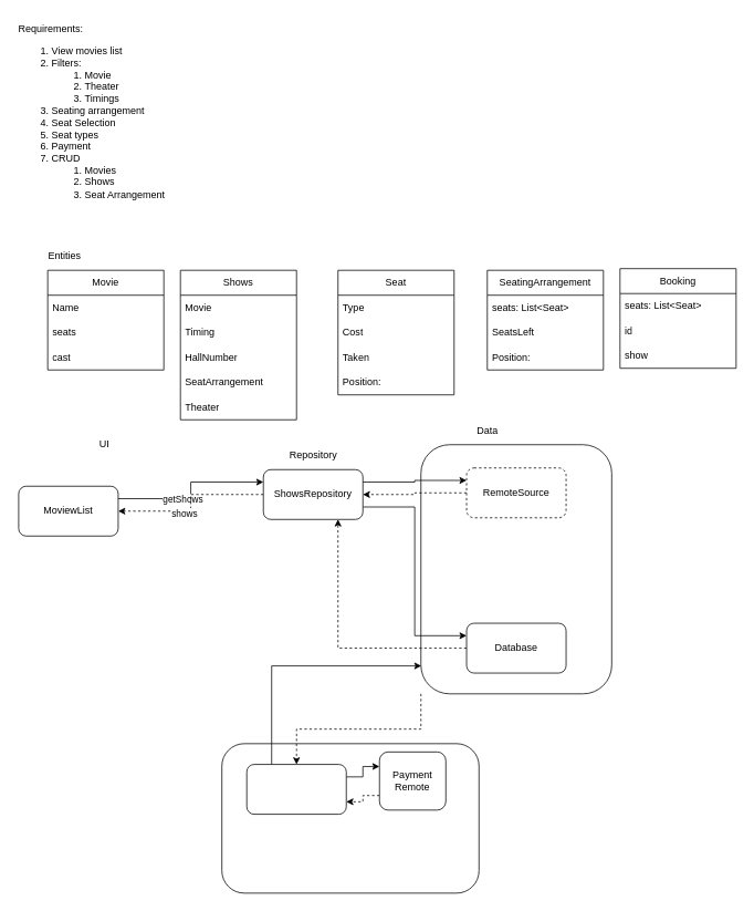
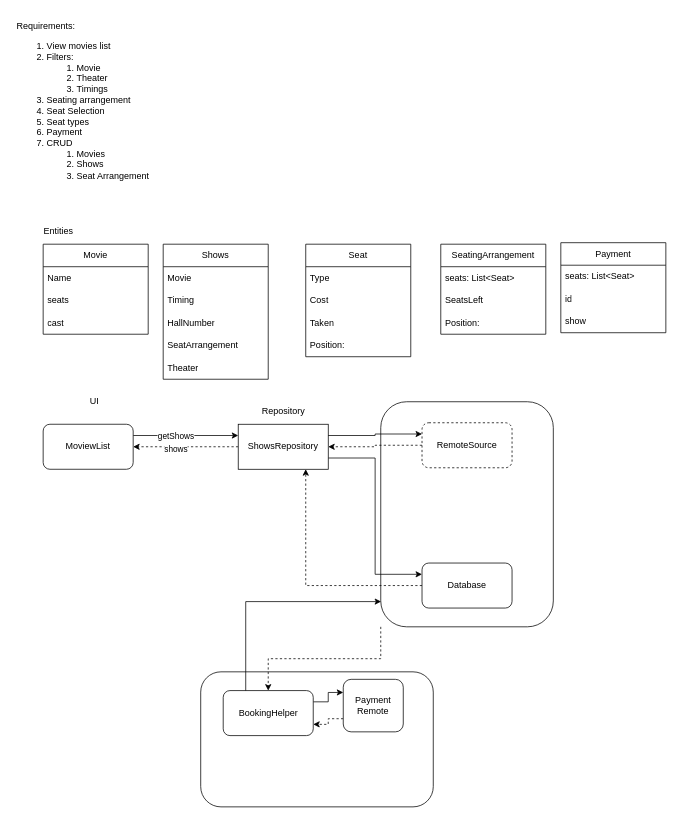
  <mxCell id="0" />
  <mxCell id="1" parent="0" />
  <mxCell id="2" value="Requirements:&lt;div&gt;&lt;ol&gt;&lt;li&gt;&lt;span style=&quot;background-color: initial;&quot;&gt;View movies list&lt;/span&gt;&lt;/li&gt;&lt;li&gt;&lt;span style=&quot;background-color: initial;&quot;&gt;Filters:&lt;/span&gt;&lt;/li&gt;&lt;ol&gt;&lt;li&gt;Movie&lt;/li&gt;&lt;li&gt;Theater&lt;/li&gt;&lt;li&gt;Timings&lt;/li&gt;&lt;/ol&gt;&lt;li&gt;Seating arrangement&lt;/li&gt;&lt;li&gt;Seat Selection&lt;/li&gt;&lt;li&gt;Seat types&lt;/li&gt;&lt;li&gt;Payment&lt;/li&gt;&lt;li&gt;CRUD&lt;/li&gt;&lt;ol&gt;&lt;li&gt;Movies&lt;/li&gt;&lt;li&gt;Shows&lt;/li&gt;&lt;li&gt;Seat Arrangement&lt;/li&gt;&lt;/ol&gt;&lt;/ol&gt;&lt;/div&gt;" style="text;html=1;align=left;verticalAlign=middle;resizable=0;points=[];autosize=1;strokeColor=none;fillColor=none;" vertex="1" parent="1"><mxGeometry x="20" y="20" width="200" height="240" as="geometry" /></mxCell>
  <mxCell id="3" value="Entities" style="text;html=1;align=center;verticalAlign=middle;resizable=0;points=[];autosize=1;strokeColor=none;fillColor=none;" vertex="1" parent="1"><mxGeometry x="47" y="293" width="60" height="30" as="geometry" /></mxCell>
  <mxCell id="4" value="Movie" style="swimlane;fontStyle=0;childLayout=stackLayout;horizontal=1;startSize=30;horizontalStack=0;resizeParent=1;resizeParentMax=0;resizeLast=0;collapsible=1;marginBottom=0;whiteSpace=wrap;html=1;" vertex="1" parent="1"><mxGeometry x="57" y="325" width="140" height="120" as="geometry" /></mxCell>
  <mxCell id="5" value="Name" style="text;strokeColor=none;fillColor=none;align=left;verticalAlign=middle;spacingLeft=4;spacingRight=4;overflow=hidden;points=[[0,0.5],[1,0.5]];portConstraint=eastwest;rotatable=0;whiteSpace=wrap;html=1;" vertex="1" parent="4"><mxGeometry y="30" width="140" height="30" as="geometry" /></mxCell>
  <mxCell id="6" value="seats" style="text;strokeColor=none;fillColor=none;align=left;verticalAlign=middle;spacingLeft=4;spacingRight=4;overflow=hidden;points=[[0,0.5],[1,0.5]];portConstraint=eastwest;rotatable=0;whiteSpace=wrap;html=1;" vertex="1" parent="4"><mxGeometry y="60" width="140" height="30" as="geometry" /></mxCell>
  <mxCell id="7" value="cast" style="text;strokeColor=none;fillColor=none;align=left;verticalAlign=middle;spacingLeft=4;spacingRight=4;overflow=hidden;points=[[0,0.5],[1,0.5]];portConstraint=eastwest;rotatable=0;whiteSpace=wrap;html=1;" vertex="1" parent="4"><mxGeometry y="90" width="140" height="30" as="geometry" /></mxCell>
  <mxCell id="8" value="Shows" style="swimlane;fontStyle=0;childLayout=stackLayout;horizontal=1;startSize=30;horizontalStack=0;resizeParent=1;resizeParentMax=0;resizeLast=0;collapsible=1;marginBottom=0;whiteSpace=wrap;html=1;" vertex="1" parent="1"><mxGeometry x="217" y="325" width="140" height="180" as="geometry" /></mxCell>
  <mxCell id="9" value="Movie" style="text;strokeColor=none;fillColor=none;align=left;verticalAlign=middle;spacingLeft=4;spacingRight=4;overflow=hidden;points=[[0,0.5],[1,0.5]];portConstraint=eastwest;rotatable=0;whiteSpace=wrap;html=1;" vertex="1" parent="8"><mxGeometry y="30" width="140" height="30" as="geometry" /></mxCell>
  <mxCell id="10" value="Timing" style="text;strokeColor=none;fillColor=none;align=left;verticalAlign=middle;spacingLeft=4;spacingRight=4;overflow=hidden;points=[[0,0.5],[1,0.5]];portConstraint=eastwest;rotatable=0;whiteSpace=wrap;html=1;" vertex="1" parent="8"><mxGeometry y="60" width="140" height="30" as="geometry" /></mxCell>
  <mxCell id="11" value="HallNumber" style="text;strokeColor=none;fillColor=none;align=left;verticalAlign=middle;spacingLeft=4;spacingRight=4;overflow=hidden;points=[[0,0.5],[1,0.5]];portConstraint=eastwest;rotatable=0;whiteSpace=wrap;html=1;" vertex="1" parent="8"><mxGeometry y="90" width="140" height="30" as="geometry" /></mxCell>
  <mxCell id="12" value="SeatArrangement" style="text;strokeColor=none;fillColor=none;align=left;verticalAlign=middle;spacingLeft=4;spacingRight=4;overflow=hidden;points=[[0,0.5],[1,0.5]];portConstraint=eastwest;rotatable=0;whiteSpace=wrap;html=1;" vertex="1" parent="8"><mxGeometry y="120" width="140" height="30" as="geometry" /></mxCell>
  <mxCell id="13" value="Theater" style="text;strokeColor=none;fillColor=none;align=left;verticalAlign=middle;spacingLeft=4;spacingRight=4;overflow=hidden;points=[[0,0.5],[1,0.5]];portConstraint=eastwest;rotatable=0;whiteSpace=wrap;html=1;" vertex="1" parent="8"><mxGeometry y="150" width="140" height="30" as="geometry" /></mxCell>
  <mxCell id="14" value="Seat" style="swimlane;fontStyle=0;childLayout=stackLayout;horizontal=1;startSize=30;horizontalStack=0;resizeParent=1;resizeParentMax=0;resizeLast=0;collapsible=1;marginBottom=0;whiteSpace=wrap;html=1;" vertex="1" parent="1"><mxGeometry x="407" y="325" width="140" height="150" as="geometry" /></mxCell>
  <mxCell id="15" value="Type" style="text;strokeColor=none;fillColor=none;align=left;verticalAlign=middle;spacingLeft=4;spacingRight=4;overflow=hidden;points=[[0,0.5],[1,0.5]];portConstraint=eastwest;rotatable=0;whiteSpace=wrap;html=1;" vertex="1" parent="14"><mxGeometry y="30" width="140" height="30" as="geometry" /></mxCell>
  <mxCell id="16" value="Cost" style="text;strokeColor=none;fillColor=none;align=left;verticalAlign=middle;spacingLeft=4;spacingRight=4;overflow=hidden;points=[[0,0.5],[1,0.5]];portConstraint=eastwest;rotatable=0;whiteSpace=wrap;html=1;" vertex="1" parent="14"><mxGeometry y="60" width="140" height="30" as="geometry" /></mxCell>
  <mxCell id="17" value="Taken" style="text;strokeColor=none;fillColor=none;align=left;verticalAlign=middle;spacingLeft=4;spacingRight=4;overflow=hidden;points=[[0,0.5],[1,0.5]];portConstraint=eastwest;rotatable=0;whiteSpace=wrap;html=1;" vertex="1" parent="14"><mxGeometry y="90" width="140" height="30" as="geometry" /></mxCell>
  <mxCell id="18" value="Position:&amp;nbsp;" style="text;strokeColor=none;fillColor=none;align=left;verticalAlign=middle;spacingLeft=4;spacingRight=4;overflow=hidden;points=[[0,0.5],[1,0.5]];portConstraint=eastwest;rotatable=0;whiteSpace=wrap;html=1;" vertex="1" parent="14"><mxGeometry y="120" width="140" height="30" as="geometry" /></mxCell>
  <mxCell id="19" value="SeatingArrangement" style="swimlane;fontStyle=0;childLayout=stackLayout;horizontal=1;startSize=30;horizontalStack=0;resizeParent=1;resizeParentMax=0;resizeLast=0;collapsible=1;marginBottom=0;whiteSpace=wrap;html=1;" vertex="1" parent="1"><mxGeometry x="587" y="325" width="140" height="120" as="geometry" /></mxCell>
  <mxCell id="20" value="seats: List&amp;lt;Seat&amp;gt;" style="text;strokeColor=none;fillColor=none;align=left;verticalAlign=middle;spacingLeft=4;spacingRight=4;overflow=hidden;points=[[0,0.5],[1,0.5]];portConstraint=eastwest;rotatable=0;whiteSpace=wrap;html=1;" vertex="1" parent="19"><mxGeometry y="30" width="140" height="30" as="geometry" /></mxCell>
  <mxCell id="21" value="SeatsLeft" style="text;strokeColor=none;fillColor=none;align=left;verticalAlign=middle;spacingLeft=4;spacingRight=4;overflow=hidden;points=[[0,0.5],[1,0.5]];portConstraint=eastwest;rotatable=0;whiteSpace=wrap;html=1;" vertex="1" parent="19"><mxGeometry y="60" width="140" height="30" as="geometry" /></mxCell>
  <mxCell id="22" value="Position:&amp;nbsp;" style="text;strokeColor=none;fillColor=none;align=left;verticalAlign=middle;spacingLeft=4;spacingRight=4;overflow=hidden;points=[[0,0.5],[1,0.5]];portConstraint=eastwest;rotatable=0;whiteSpace=wrap;html=1;" vertex="1" parent="19"><mxGeometry y="90" width="140" height="30" as="geometry" /></mxCell>
  <mxCell id="23" style="edgeStyle=orthogonalEdgeStyle;rounded=0;orthogonalLoop=1;jettySize=auto;html=1;exitX=1;exitY=0.25;exitDx=0;exitDy=0;entryX=0;entryY=0.25;entryDx=0;entryDy=0;" edge="1" parent="1" source="25" target="31"><mxGeometry relative="1" as="geometry" /></mxCell>
  <mxCell id="24" value="getShows" style="edgeLabel;html=1;align=center;verticalAlign=middle;resizable=0;points=[];" vertex="1" connectable="0" parent="23"><mxGeometry x="-0.207" relative="1" as="geometry"><mxPoint as="offset" /></mxGeometry></mxCell>
- <mxCell id="25" value="MoviewList" style="rounded=1;whiteSpace=wrap;html=1;" vertex="1" parent="1"><mxGeometry x="22" y="585" width="120" height="60" as="geometry" /></mxCell>
+ <mxCell id="25" value="MoviewList" style="rounded=1;whiteSpace=wrap;html=1;" vertex="1" parent="1"><mxGeometry x="57" y="565" width="120" height="60" as="geometry" /></mxCell>
  <mxCell id="26" value="UI" style="text;html=1;align=center;verticalAlign=middle;resizable=0;points=[];autosize=1;strokeColor=none;fillColor=none;" vertex="1" parent="1"><mxGeometry x="105" y="520" width="40" height="30" as="geometry" /></mxCell>
  <mxCell id="27" style="edgeStyle=orthogonalEdgeStyle;rounded=0;orthogonalLoop=1;jettySize=auto;html=1;exitX=0;exitY=0.5;exitDx=0;exitDy=0;entryX=1;entryY=0.5;entryDx=0;entryDy=0;dashed=1;" edge="1" parent="1" source="31" target="25"><mxGeometry relative="1" as="geometry" /></mxCell>
  <mxCell id="28" value="shows" style="edgeLabel;html=1;align=center;verticalAlign=middle;resizable=0;points=[];" vertex="1" connectable="0" parent="27"><mxGeometry x="0.193" y="2" relative="1" as="geometry"><mxPoint as="offset" /></mxGeometry></mxCell>
  <mxCell id="29" value="" style="rounded=1;whiteSpace=wrap;html=1;" vertex="1" parent="1"><mxGeometry x="507" y="535" width="230" height="300" as="geometry" /></mxCell>
  <mxCell id="30" style="edgeStyle=orthogonalEdgeStyle;rounded=0;orthogonalLoop=1;jettySize=auto;html=1;exitX=1;exitY=0.75;exitDx=0;exitDy=0;entryX=0;entryY=0.25;entryDx=0;entryDy=0;" edge="1" parent="1" source="31" target="38"><mxGeometry relative="1" as="geometry" /></mxCell>
- <mxCell id="31" value="ShowsRepository" style="rounded=1;whiteSpace=wrap;html=1;" vertex="1" parent="1"><mxGeometry x="317" y="565" width="120" height="60" as="geometry" /></mxCell>
+ <mxCell id="31" value="ShowsRepository" style="whiteSpace=wrap;html=1;rounded=0;" vertex="1" parent="1"><mxGeometry x="317" y="565" width="120" height="60" as="geometry" /></mxCell>
  <mxCell id="32" value="Repository" style="text;html=1;align=center;verticalAlign=middle;resizable=0;points=[];autosize=1;strokeColor=none;fillColor=none;" vertex="1" parent="1"><mxGeometry x="337" y="533" width="80" height="30" as="geometry" /></mxCell>
  <mxCell id="33" style="edgeStyle=orthogonalEdgeStyle;rounded=0;orthogonalLoop=1;jettySize=auto;html=1;exitX=1;exitY=0.25;exitDx=0;exitDy=0;entryX=0;entryY=0.25;entryDx=0;entryDy=0;" edge="1" parent="1" source="31" target="35"><mxGeometry relative="1" as="geometry" /></mxCell>
  <mxCell id="34" style="edgeStyle=orthogonalEdgeStyle;rounded=0;orthogonalLoop=1;jettySize=auto;html=1;exitX=0;exitY=0.5;exitDx=0;exitDy=0;entryX=1;entryY=0.5;entryDx=0;entryDy=0;dashed=1;" edge="1" parent="1" source="35" target="31"><mxGeometry relative="1" as="geometry" /></mxCell>
  <mxCell id="35" value="RemoteSource" style="rounded=1;whiteSpace=wrap;html=1;dashed=1;" vertex="1" parent="1"><mxGeometry x="562" y="563" width="120" height="60" as="geometry" /></mxCell>
- <mxCell id="36" value="Data" style="text;html=1;align=center;verticalAlign=middle;resizable=0;points=[];autosize=1;strokeColor=none;fillColor=none;" vertex="1" parent="1"><mxGeometry x="562" y="503" width="50" height="30" as="geometry" /></mxCell>
  <mxCell id="37" style="edgeStyle=orthogonalEdgeStyle;rounded=0;orthogonalLoop=1;jettySize=auto;html=1;exitX=0;exitY=0.5;exitDx=0;exitDy=0;entryX=0.75;entryY=1;entryDx=0;entryDy=0;dashed=1;" edge="1" parent="1" source="38" target="31"><mxGeometry relative="1" as="geometry" /></mxCell>
  <mxCell id="38" value="Database" style="rounded=1;whiteSpace=wrap;html=1;" vertex="1" parent="1"><mxGeometry x="562" y="750" width="120" height="60" as="geometry" /></mxCell>
  <mxCell id="39" value="" style="rounded=1;whiteSpace=wrap;html=1;" vertex="1" parent="1"><mxGeometry x="267" y="895" width="310" height="180" as="geometry" /></mxCell>
  <mxCell id="40" style="edgeStyle=orthogonalEdgeStyle;rounded=0;orthogonalLoop=1;jettySize=auto;html=1;exitX=0;exitY=1;exitDx=0;exitDy=0;entryX=0.5;entryY=0;entryDx=0;entryDy=0;dashed=1;" edge="1" parent="1" source="29" target="42"><mxGeometry relative="1" as="geometry" /></mxCell>
  <mxCell id="41" style="edgeStyle=orthogonalEdgeStyle;rounded=0;orthogonalLoop=1;jettySize=auto;html=1;exitX=1;exitY=0.25;exitDx=0;exitDy=0;entryX=0;entryY=0.25;entryDx=0;entryDy=0;" edge="1" parent="1" source="42" target="45"><mxGeometry relative="1" as="geometry" /></mxCell>
  <mxCell id="42" value="" style="rounded=1;whiteSpace=wrap;html=1;" vertex="1" parent="1"><mxGeometry x="297" y="920" width="120" height="60" as="geometry" /></mxCell>
+ <mxCell id="43" value="BookingHelper" style="text;html=1;align=center;verticalAlign=middle;resizable=0;points=[];autosize=1;strokeColor=none;fillColor=none;" vertex="1" parent="1"><mxGeometry x="307" y="935" width="100" height="30" as="geometry" /></mxCell>
  <mxCell id="44" style="edgeStyle=orthogonalEdgeStyle;rounded=0;orthogonalLoop=1;jettySize=auto;html=1;exitX=0;exitY=0.75;exitDx=0;exitDy=0;entryX=1;entryY=0.75;entryDx=0;entryDy=0;dashed=1;" edge="1" parent="1" source="45" target="42"><mxGeometry relative="1" as="geometry" /></mxCell>
  <mxCell id="45" value="Payment&lt;br&gt;Remote" style="rounded=1;whiteSpace=wrap;html=1;" vertex="1" parent="1"><mxGeometry x="457" y="905" width="80" height="70" as="geometry" /></mxCell>
- <mxCell id="46" value="Booking" style="swimlane;fontStyle=0;childLayout=stackLayout;horizontal=1;startSize=30;horizontalStack=0;resizeParent=1;resizeParentMax=0;resizeLast=0;collapsible=1;marginBottom=0;whiteSpace=wrap;html=1;" vertex="1" parent="1"><mxGeometry x="747" y="323" width="140" height="120" as="geometry" /></mxCell>
+ <mxCell id="46" value="Payment" style="swimlane;fontStyle=0;childLayout=stackLayout;horizontal=1;startSize=30;horizontalStack=0;resizeParent=1;resizeParentMax=0;resizeLast=0;collapsible=1;marginBottom=0;whiteSpace=wrap;html=1;" vertex="1" parent="1"><mxGeometry x="747" y="323" width="140" height="120" as="geometry" /></mxCell>
  <mxCell id="47" value="seats: List&amp;lt;Seat&amp;gt;" style="text;strokeColor=none;fillColor=none;align=left;verticalAlign=middle;spacingLeft=4;spacingRight=4;overflow=hidden;points=[[0,0.5],[1,0.5]];portConstraint=eastwest;rotatable=0;whiteSpace=wrap;html=1;" vertex="1" parent="46"><mxGeometry y="30" width="140" height="30" as="geometry" /></mxCell>
  <mxCell id="48" value="id" style="text;strokeColor=none;fillColor=none;align=left;verticalAlign=middle;spacingLeft=4;spacingRight=4;overflow=hidden;points=[[0,0.5],[1,0.5]];portConstraint=eastwest;rotatable=0;whiteSpace=wrap;html=1;" vertex="1" parent="46"><mxGeometry y="60" width="140" height="30" as="geometry" /></mxCell>
  <mxCell id="49" value="show" style="text;strokeColor=none;fillColor=none;align=left;verticalAlign=middle;spacingLeft=4;spacingRight=4;overflow=hidden;points=[[0,0.5],[1,0.5]];portConstraint=eastwest;rotatable=0;whiteSpace=wrap;html=1;" vertex="1" parent="46"><mxGeometry y="90" width="140" height="30" as="geometry" /></mxCell>
  <mxCell id="50" style="edgeStyle=orthogonalEdgeStyle;rounded=0;orthogonalLoop=1;jettySize=auto;html=1;exitX=0.25;exitY=0;exitDx=0;exitDy=0;entryX=0.002;entryY=0.888;entryDx=0;entryDy=0;entryPerimeter=0;" edge="1" parent="1" source="42" target="29"><mxGeometry relative="1" as="geometry" /></mxCell>
